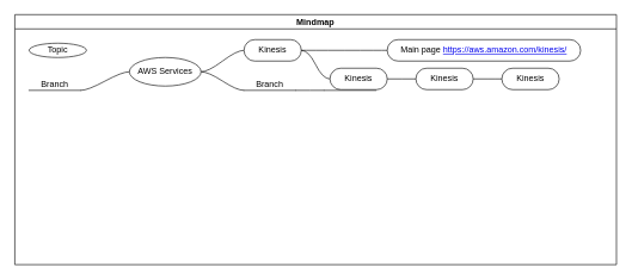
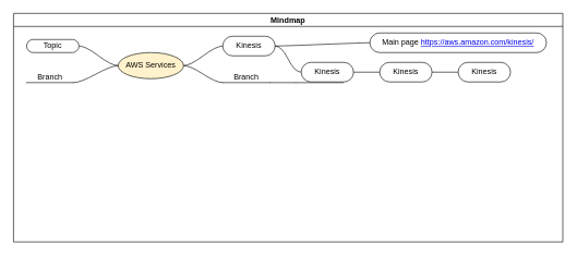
  <mxCell id="0" />
  <mxCell id="1" parent="0" />
  <mxCell id="2" value="Mindmap" style="swimlane;startSize=20;horizontal=1;containerType=tree;" vertex="1" parent="1"><mxGeometry x="20" y="20" width="840" height="350" as="geometry" /></mxCell>
  <mxCell id="3" value="" style="edgeStyle=entityRelationEdgeStyle;startArrow=none;endArrow=none;segment=10;curved=1;" edge="1" parent="2" source="7" target="8"><mxGeometry relative="1" as="geometry" /></mxCell>
  <mxCell id="4" value="" style="edgeStyle=entityRelationEdgeStyle;startArrow=none;endArrow=none;segment=10;curved=1;" edge="1" parent="2" source="7" target="9"><mxGeometry relative="1" as="geometry" /></mxCell>
+ <mxCell id="5" value="" style="edgeStyle=entityRelationEdgeStyle;startArrow=none;endArrow=none;segment=10;curved=1;" edge="1" parent="2" source="7" target="10"><mxGeometry relative="1" as="geometry" /></mxCell>
  <mxCell id="6" value="" style="edgeStyle=entityRelationEdgeStyle;startArrow=none;endArrow=none;segment=10;curved=1;" edge="1" parent="2" source="7" target="11"><mxGeometry relative="1" as="geometry" /></mxCell>
- <mxCell id="7" value="AWS Services" style="ellipse;whiteSpace=wrap;html=1;align=center;treeFolding=1;treeMoving=1;newEdgeStyle={&quot;edgeStyle&quot;:&quot;entityRelationEdgeStyle&quot;,&quot;startArrow&quot;:&quot;none&quot;,&quot;endArrow&quot;:&quot;none&quot;,&quot;segment&quot;:10,&quot;curved&quot;:1};" vertex="1" parent="2"><mxGeometry x="160" y="60" width="100" height="40" as="geometry" /></mxCell>
+ <mxCell id="7" value="AWS Services" style="ellipse;whiteSpace=wrap;html=1;align=center;treeFolding=1;treeMoving=1;newEdgeStyle={&quot;edgeStyle&quot;:&quot;entityRelationEdgeStyle&quot;,&quot;startArrow&quot;:&quot;none&quot;,&quot;endArrow&quot;:&quot;none&quot;,&quot;segment&quot;:10,&quot;curved&quot;:1};fillColor=#fff2cc;" vertex="1" parent="2"><mxGeometry x="160" y="60" width="100" height="40" as="geometry" /></mxCell>
  <mxCell id="8" value="Kinesis" style="whiteSpace=wrap;html=1;rounded=1;arcSize=50;align=center;verticalAlign=middle;strokeWidth=1;autosize=1;spacing=4;treeFolding=1;treeMoving=1;newEdgeStyle={&quot;edgeStyle&quot;:&quot;entityRelationEdgeStyle&quot;,&quot;startArrow&quot;:&quot;none&quot;,&quot;endArrow&quot;:&quot;none&quot;,&quot;segment&quot;:10,&quot;curved&quot;:1};" vertex="1" parent="2"><mxGeometry x="320" y="35" width="80" height="30" as="geometry" /></mxCell>
  <mxCell id="9" value="Branch" style="whiteSpace=wrap;html=1;shape=partialRectangle;top=0;left=0;bottom=1;right=0;points=[[0,1],[1,1]];fillColor=none;align=center;verticalAlign=bottom;routingCenterY=0.5;snapToPoint=1;autosize=1;treeFolding=1;treeMoving=1;newEdgeStyle={&quot;edgeStyle&quot;:&quot;entityRelationEdgeStyle&quot;,&quot;startArrow&quot;:&quot;none&quot;,&quot;endArrow&quot;:&quot;none&quot;,&quot;segment&quot;:10,&quot;curved&quot;:1};" vertex="1" parent="2"><mxGeometry x="320" y="80" width="72" height="26" as="geometry" /></mxCell>
- <mxCell id="10" value="Topic" style="ellipse;whiteSpace=wrap;html=1;arcSize=50;align=center;verticalAlign=middle;strokeWidth=1;autosize=1;spacing=4;treeFolding=1;treeMoving=1;newEdgeStyle={&quot;edgeStyle&quot;:&quot;entityRelationEdgeStyle&quot;,&quot;startArrow&quot;:&quot;none&quot;,&quot;endArrow&quot;:&quot;none&quot;,&quot;segment&quot;:10,&quot;curved&quot;:1};" vertex="1" parent="2"><mxGeometry x="20" y="40" width="80" height="20" as="geometry" /></mxCell>
+ <mxCell id="10" value="Topic" style="whiteSpace=wrap;html=1;rounded=1;arcSize=50;align=center;verticalAlign=middle;strokeWidth=1;autosize=1;spacing=4;treeFolding=1;treeMoving=1;newEdgeStyle={&quot;edgeStyle&quot;:&quot;entityRelationEdgeStyle&quot;,&quot;startArrow&quot;:&quot;none&quot;,&quot;endArrow&quot;:&quot;none&quot;,&quot;segment&quot;:10,&quot;curved&quot;:1};" vertex="1" parent="2"><mxGeometry x="20" y="40" width="80" height="20" as="geometry" /></mxCell>
  <mxCell id="11" value="Branch" style="whiteSpace=wrap;html=1;shape=partialRectangle;top=0;left=0;bottom=1;right=0;points=[[0,1],[1,1]];fillColor=none;align=center;verticalAlign=bottom;routingCenterY=0.5;snapToPoint=1;autosize=1;treeFolding=1;treeMoving=1;newEdgeStyle={&quot;edgeStyle&quot;:&quot;entityRelationEdgeStyle&quot;,&quot;startArrow&quot;:&quot;none&quot;,&quot;endArrow&quot;:&quot;none&quot;,&quot;segment&quot;:10,&quot;curved&quot;:1};" vertex="1" parent="2"><mxGeometry x="20" y="80" width="72" height="26" as="geometry" /></mxCell>
  <mxCell id="12" value="" style="edgeStyle=entityRelationEdgeStyle;startArrow=none;endArrow=none;segment=10;curved=1;" edge="1" target="13" source="8" parent="2"><mxGeometry relative="1" as="geometry"><mxPoint x="330" y="100" as="sourcePoint" /></mxGeometry></mxCell>
- <mxCell id="13" value="Main page&amp;nbsp;&lt;a href=&quot;https://aws.amazon.com/kinesis/&quot;&gt;https://aws.amazon.com/kinesis/&lt;/a&gt;" style="whiteSpace=wrap;html=1;rounded=1;arcSize=50;align=center;verticalAlign=middle;strokeWidth=1;autosize=1;spacing=4;treeFolding=1;treeMoving=1;newEdgeStyle={&quot;edgeStyle&quot;:&quot;entityRelationEdgeStyle&quot;,&quot;startArrow&quot;:&quot;none&quot;,&quot;endArrow&quot;:&quot;none&quot;,&quot;segment&quot;:10,&quot;curved&quot;:1};" vertex="1" parent="2"><mxGeometry x="520" y="35" width="270" height="30" as="geometry" /></mxCell>
+ <mxCell id="13" value="Main page&amp;nbsp;&lt;a href=&quot;https://aws.amazon.com/kinesis/&quot;&gt;https://aws.amazon.com/kinesis/&lt;/a&gt;" style="whiteSpace=wrap;html=1;rounded=1;arcSize=50;align=center;verticalAlign=middle;strokeWidth=1;autosize=1;spacing=4;treeFolding=1;treeMoving=1;newEdgeStyle={&quot;edgeStyle&quot;:&quot;entityRelationEdgeStyle&quot;,&quot;startArrow&quot;:&quot;none&quot;,&quot;endArrow&quot;:&quot;none&quot;,&quot;segment&quot;:10,&quot;curved&quot;:1};" vertex="1" parent="2"><mxGeometry x="545" y="30" width="270" height="30" as="geometry" /></mxCell>
  <mxCell id="14" value="" style="edgeStyle=entityRelationEdgeStyle;startArrow=none;endArrow=none;segment=10;curved=1;" edge="1" target="15" source="9" parent="2"><mxGeometry relative="1" as="geometry"><mxPoint x="340" y="100" as="sourcePoint" /></mxGeometry></mxCell>
  <mxCell id="15" value="Branch" style="whiteSpace=wrap;html=1;shape=partialRectangle;top=0;left=0;bottom=1;right=0;points=[[0,1],[1,1]];fillColor=none;align=center;verticalAlign=bottom;routingCenterY=0.5;snapToPoint=1;autosize=1;treeFolding=1;treeMoving=1;newEdgeStyle={&quot;edgeStyle&quot;:&quot;entityRelationEdgeStyle&quot;,&quot;startArrow&quot;:&quot;none&quot;,&quot;endArrow&quot;:&quot;none&quot;,&quot;segment&quot;:10,&quot;curved&quot;:1};" vertex="1" parent="2"><mxGeometry x="432" y="80" width="72" height="26" as="geometry" /></mxCell>
  <mxCell id="16" value="" style="edgeStyle=entityRelationEdgeStyle;startArrow=none;endArrow=none;segment=10;curved=1;" edge="1" target="17" source="8" parent="2"><mxGeometry relative="1" as="geometry"><mxPoint x="340" y="100" as="sourcePoint" /></mxGeometry></mxCell>
  <mxCell id="17" value="Kinesis" style="whiteSpace=wrap;html=1;rounded=1;arcSize=50;align=center;verticalAlign=middle;strokeWidth=1;autosize=1;spacing=4;treeFolding=1;treeMoving=1;newEdgeStyle={&quot;edgeStyle&quot;:&quot;entityRelationEdgeStyle&quot;,&quot;startArrow&quot;:&quot;none&quot;,&quot;endArrow&quot;:&quot;none&quot;,&quot;segment&quot;:10,&quot;curved&quot;:1};" vertex="1" parent="2"><mxGeometry x="440" y="75" width="80" height="30" as="geometry" /></mxCell>
  <mxCell id="18" value="" style="edgeStyle=entityRelationEdgeStyle;startArrow=none;endArrow=none;segment=10;curved=1;" edge="1" target="19" source="17" parent="2"><mxGeometry relative="1" as="geometry"><mxPoint x="480" y="70" as="sourcePoint" /></mxGeometry></mxCell>
  <mxCell id="19" value="Kinesis" style="whiteSpace=wrap;html=1;rounded=1;arcSize=50;align=center;verticalAlign=middle;strokeWidth=1;autosize=1;spacing=4;treeFolding=1;treeMoving=1;newEdgeStyle={&quot;edgeStyle&quot;:&quot;entityRelationEdgeStyle&quot;,&quot;startArrow&quot;:&quot;none&quot;,&quot;endArrow&quot;:&quot;none&quot;,&quot;segment&quot;:10,&quot;curved&quot;:1};" vertex="1" parent="2"><mxGeometry x="560" y="75" width="80" height="30" as="geometry" /></mxCell>
  <mxCell id="20" value="" style="edgeStyle=entityRelationEdgeStyle;startArrow=none;endArrow=none;segment=10;curved=1;" edge="1" target="21" source="19" parent="2"><mxGeometry relative="1" as="geometry"><mxPoint x="600" y="110" as="sourcePoint" /></mxGeometry></mxCell>
  <mxCell id="21" value="Kinesis" style="whiteSpace=wrap;html=1;rounded=1;arcSize=50;align=center;verticalAlign=middle;strokeWidth=1;autosize=1;spacing=4;treeFolding=1;treeMoving=1;newEdgeStyle={&quot;edgeStyle&quot;:&quot;entityRelationEdgeStyle&quot;,&quot;startArrow&quot;:&quot;none&quot;,&quot;endArrow&quot;:&quot;none&quot;,&quot;segment&quot;:10,&quot;curved&quot;:1};" vertex="1" parent="2"><mxGeometry x="680" y="75" width="80" height="30" as="geometry" /></mxCell>
